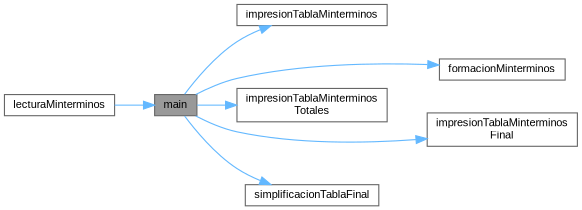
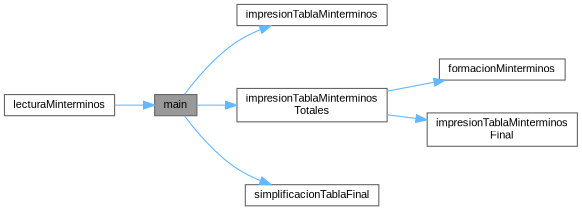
  digraph {
    fontname="Liberation Sans"
    rankdir=LR
    node [color=grey40 fillcolor=white fontname="Liberation Sans" fontsize=10 shape=box style=filled]
    edge [color=steelblue1 fontname="Liberation Sans" fontsize=10 labelfontname=Helvetica labelfontsize=10 style=solid]
    n1 [color=gray40 fillcolor=grey60 fontcolor=black height=0.2 label=main width=0.4]
    n2 [height=0.2 label=impresionTablaMinterminos width=0.4]
    n3 [height=0.2 label=formacionMinterminos width=0.4]
    n4 [height=0.2 label="impresionTablaMinterminos\lFinal" width=0.4]
    n5 [height=0.2 label="impresionTablaMinterminos\lTotales" width=0.4]
    n6 [height=0.2 label=simplificacionTablaFinal width=0.4]
    n7 [height=0.2 label=lecturaMinterminos width=0.4]
    n1 -> n2
-   n1 -> n3
-   n1 -> n4
+   n5 -> n3
+   n5 -> n4
    n1 -> n5
    n1 -> n6
    n7 -> n1
  }
